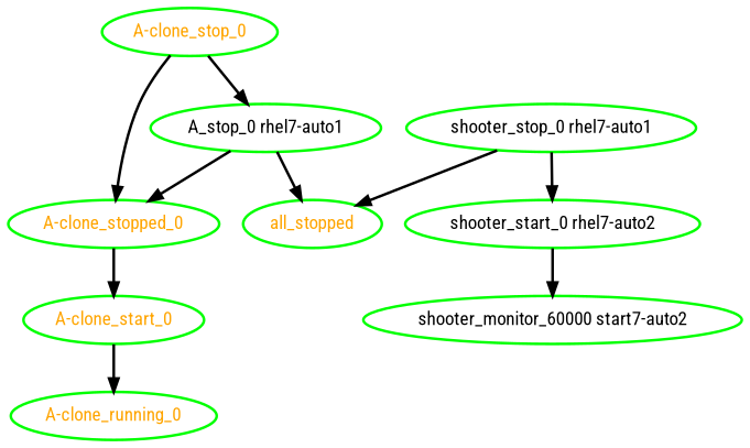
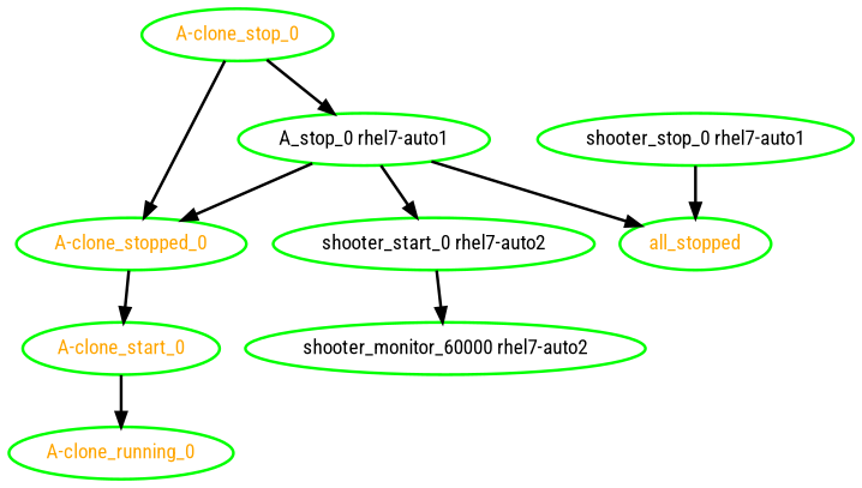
  digraph {
    fontname="Roboto Condensed"
    node [color=green fontcolor=orange fontname="Roboto Condensed" style=bold]
    edge [fontname="Roboto Condensed" style=bold]
    "A-clone_start_0"
    "A-clone_running_0"
    "A-clone_stop_0"
    "A-clone_stopped_0"
    "A_stop_0 rhel7-auto1" [fontcolor=black]
    all_stopped
-   "shooter_monitor_60000 rhel7-auto2" [fontcolor=black label="shooter_monitor_60000 start7-auto2"]
+   "shooter_monitor_60000 rhel7-auto2" [fontcolor=black]
    "shooter_start_0 rhel7-auto2" [fontcolor=black]
    "shooter_stop_0 rhel7-auto1" [fontcolor=black]
    "A-clone_start_0" -> "A-clone_running_0"
    "A-clone_stop_0" -> "A-clone_stopped_0"
    "A-clone_stop_0" -> "A_stop_0 rhel7-auto1"
    "A-clone_stopped_0" -> "A-clone_start_0"
    "A_stop_0 rhel7-auto1" -> "A-clone_stopped_0"
    "A_stop_0 rhel7-auto1" -> all_stopped
    "shooter_start_0 rhel7-auto2" -> "shooter_monitor_60000 rhel7-auto2"
    "shooter_stop_0 rhel7-auto1" -> all_stopped
-   "shooter_stop_0 rhel7-auto1" -> "shooter_start_0 rhel7-auto2"
+   "A_stop_0 rhel7-auto1" -> "shooter_start_0 rhel7-auto2"
  }
